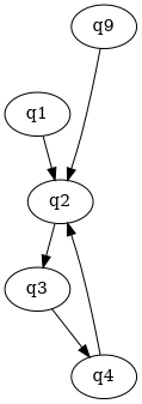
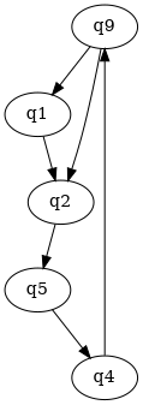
  digraph {
    n1 [label=q9]
    q1
    q2
-   q3
+   q3 [label=q5]
    q4
+   n1 -> q1
    n1 -> q2
    q1 -> q2
    q2 -> q3
    q3 -> q4
-   q4 -> q2
+   q4 -> n1
  }
